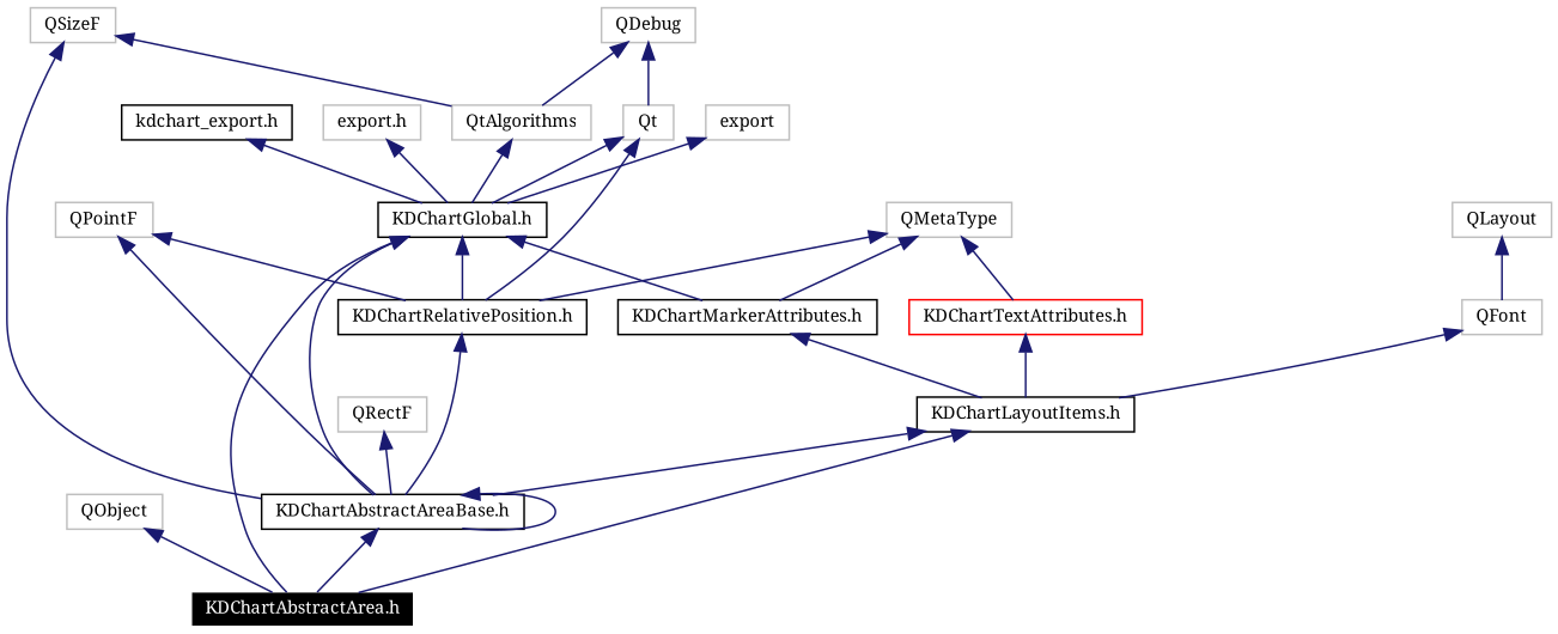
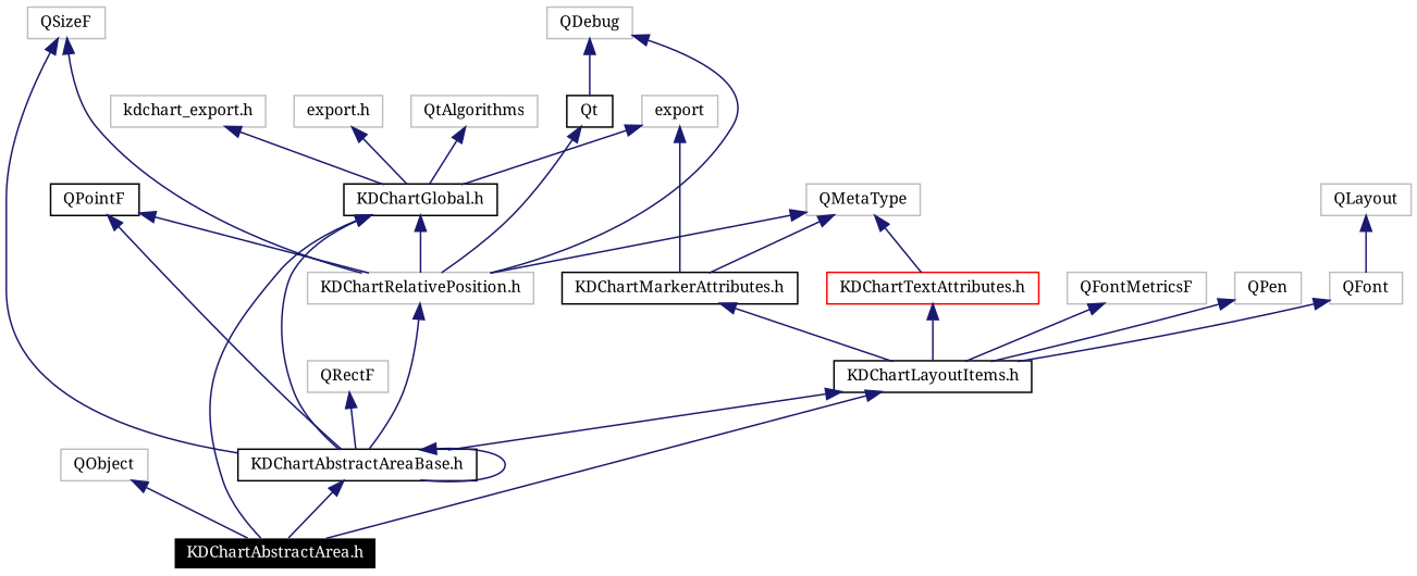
  digraph {
    fontname="Noto Serif"
    node [color=grey75 fontname="Noto Serif" fontsize=10 shape=record]
    edge [color=midnightblue dir=back fontname="Noto Serif" fontsize=10 labelfontname=Helvetica labelfontsize=10 style=solid]
    n1 [color=white fillcolor=black fontcolor=white height=0.2 label="KDChartAbstractArea.h" style=filled width=0.4]
    n2 [height=0.2 label=QObject width=0.4]
    n3 [color=black height=0.2 label="KDChartGlobal.h" width=0.4]
    n4 [color=black height=0.2 label="KDChartAbstractAreaBase.h" width=0.4]
    n5 [color=black height=0.2 label="KDChartMarkerAttributes.h" width=0.4]
-   n6 [color=black height=0.2 label="KDChartRelativePosition.h" width=0.4]
+   n6 [height=0.2 label="KDChartRelativePosition.h" width=0.4]
    n7 [color=red height=0.2 label="KDChartTextAttributes.h" width=0.4]
    n8 [color=black height=0.2 label="KDChartLayoutItems.h" width=0.4]
    n9 [height=0.2 label="export.h" width=0.4]
-   n10 [color=black height=0.2 label="kdchart_export.h" width=0.4]
+   n10 [height=0.2 label="kdchart_export.h" width=0.4]
    n11 [height=0.2 label=QtAlgorithms width=0.4]
    n12 [height=0.2 label=export width=0.4]
-   n13 [height=0.2 label=Qt width=0.4]
-   n14 [height=0.2 label=QPointF width=0.4]
+   n13 [color=black height=0.2 label=Qt width=0.4]
+   n14 [color=black height=0.2 label=QPointF width=0.4]
    n15 [height=0.2 label=QSizeF width=0.4]
    n16 [height=0.2 label=QRectF width=0.4]
    n17 [height=0.2 label=QFont width=0.4]
+   n18 [height=0.2 label=QFontMetricsF width=0.4]
    n19 [height=0.2 label=QLayout width=0.4]
+   n20 [height=0.2 label=QPen width=0.4]
    n21 [height=0.2 label=QDebug width=0.4]
    n22 [height=0.2 label=QMetaType width=0.4]
    n2 -> n1
    n3 -> n1
    n3 -> n4
-   n3 -> n5
+   n12 -> n5
    n3 -> n6
    n4 -> n1
    n4 -> n4
    n5 -> n8
    n6 -> n4
    n7 -> n8
    n8 -> n1
    n8 -> n4
    n9 -> n3
    n10 -> n3
    n11 -> n3
    n12 -> n3
-   n13 -> n3
    n13 -> n6
    n14 -> n4
    n14 -> n6
    n15 -> n4
-   n15 -> n11
+   n15 -> n6
    n16 -> n4
    n17 -> n8
+   n18 -> n8
    n19 -> n17
-   n21 -> n11
+   n20 -> n8
+   n21 -> n6
    n21 -> n13
    n22 -> n5
    n22 -> n6
    n22 -> n7
  }
